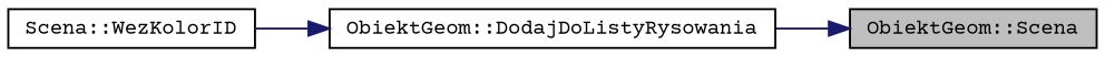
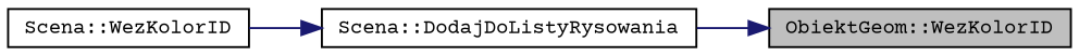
  digraph {
    fontname="Courier Prime"
    rankdir=RL
    node [color=black fillcolor=white fontname="Courier Prime" fontsize=10 shape=record style=filled]
    edge [color=midnightblue dir=back fontname="Courier Prime" fontsize=10 labelfontname=FreeSans labelfontsize=10 style=solid]
-   n1 [fillcolor=grey75 fontcolor=black height=0.2 label="ObiektGeom::Scena" width=0.4]
-   n2 [height=0.2 label="ObiektGeom::DodajDoListyRysowania" width=0.4]
+   n1 [fillcolor=grey75 fontcolor=black height=0.2 label="ObiektGeom::WezKolorID" width=0.4]
+   n2 [height=0.2 label="Scena::DodajDoListyRysowania" width=0.4]
    n3 [height=0.2 label="Scena::WezKolorID" width=0.4]
    n1 -> n2
    n2 -> n3
  }
